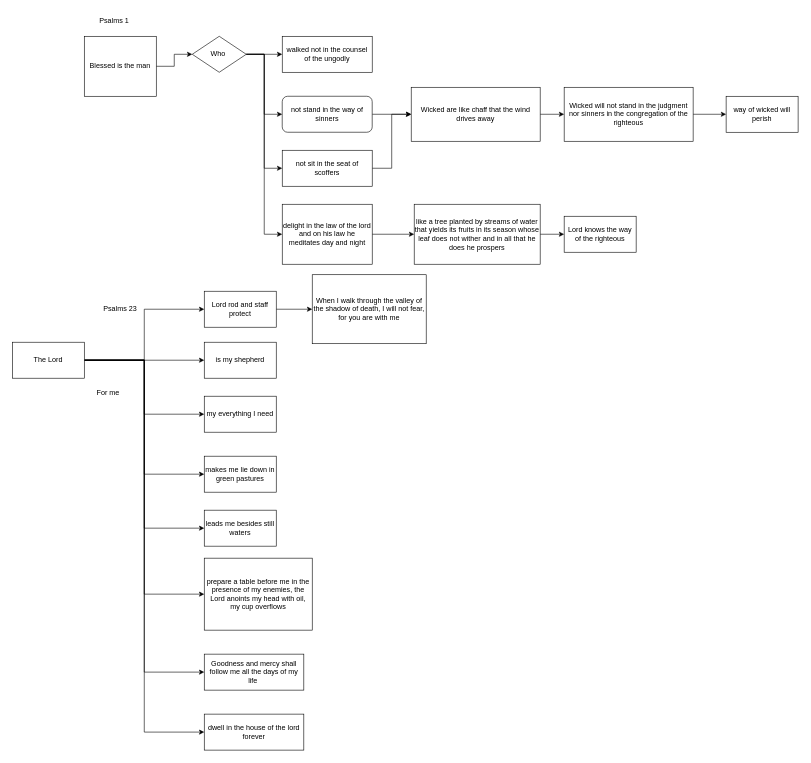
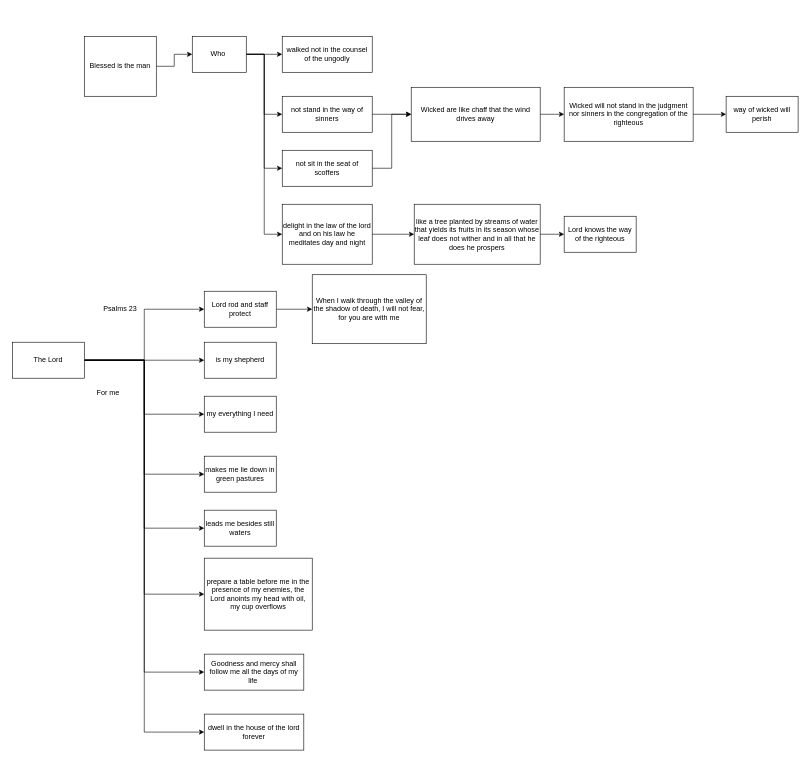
  <mxCell id="0" />
  <mxCell id="1" parent="0" />
  <mxCell id="2" style="edgeStyle=orthogonalEdgeStyle;rounded=0;orthogonalLoop=1;jettySize=auto;html=1;entryX=0;entryY=0.5;entryDx=0;entryDy=0;" parent="1" source="3" target="8" edge="1"><mxGeometry relative="1" as="geometry" /></mxCell>
  <mxCell id="3" value="Blessed is the man" style="rounded=0;whiteSpace=wrap;html=1;" parent="1" vertex="1"><mxGeometry x="140" y="60" width="120" height="100" as="geometry" /></mxCell>
  <mxCell id="4" style="edgeStyle=orthogonalEdgeStyle;rounded=0;orthogonalLoop=1;jettySize=auto;html=1;entryX=0;entryY=0.5;entryDx=0;entryDy=0;" parent="1" source="8" target="9" edge="1"><mxGeometry relative="1" as="geometry" /></mxCell>
  <mxCell id="5" style="edgeStyle=orthogonalEdgeStyle;rounded=0;orthogonalLoop=1;jettySize=auto;html=1;entryX=0;entryY=0.5;entryDx=0;entryDy=0;" parent="1" source="8" target="11" edge="1"><mxGeometry relative="1" as="geometry" /></mxCell>
  <mxCell id="6" style="edgeStyle=orthogonalEdgeStyle;rounded=0;orthogonalLoop=1;jettySize=auto;html=1;entryX=0;entryY=0.5;entryDx=0;entryDy=0;" parent="1" source="8" target="13" edge="1"><mxGeometry relative="1" as="geometry" /></mxCell>
  <mxCell id="7" style="edgeStyle=orthogonalEdgeStyle;rounded=0;orthogonalLoop=1;jettySize=auto;html=1;entryX=0;entryY=0.5;entryDx=0;entryDy=0;" parent="1" source="8" target="15" edge="1"><mxGeometry relative="1" as="geometry" /></mxCell>
- <mxCell id="8" value="Who&amp;nbsp;" style="rhombus;whiteSpace=wrap;html=1;" parent="1" vertex="1"><mxGeometry x="320" y="60" width="90" height="60" as="geometry" /></mxCell>
+ <mxCell id="8" value="Who&amp;nbsp;" style="rounded=0;whiteSpace=wrap;html=1;" parent="1" vertex="1"><mxGeometry x="320" y="60" width="90" height="60" as="geometry" /></mxCell>
  <mxCell id="9" value="walked not in the counsel of the ungodly" style="rounded=0;whiteSpace=wrap;html=1;" parent="1" vertex="1"><mxGeometry x="470" y="60" width="150" height="60" as="geometry" /></mxCell>
  <mxCell id="10" style="edgeStyle=orthogonalEdgeStyle;rounded=0;orthogonalLoop=1;jettySize=auto;html=1;entryX=0;entryY=0.5;entryDx=0;entryDy=0;" parent="1" source="11" target="19" edge="1"><mxGeometry relative="1" as="geometry" /></mxCell>
- <mxCell id="11" value="not stand in the way of sinners" style="whiteSpace=wrap;html=1;rounded=1;" parent="1" vertex="1"><mxGeometry x="470" y="160" width="150" height="60" as="geometry" /></mxCell>
+ <mxCell id="11" value="not stand in the way of sinners" style="rounded=0;whiteSpace=wrap;html=1;" parent="1" vertex="1"><mxGeometry x="470" y="160" width="150" height="60" as="geometry" /></mxCell>
  <mxCell id="12" style="edgeStyle=orthogonalEdgeStyle;rounded=0;orthogonalLoop=1;jettySize=auto;html=1;entryX=0;entryY=0.5;entryDx=0;entryDy=0;" parent="1" source="13" target="19" edge="1"><mxGeometry relative="1" as="geometry" /></mxCell>
  <mxCell id="13" value="not sit in the seat of scoffers" style="rounded=0;whiteSpace=wrap;html=1;" parent="1" vertex="1"><mxGeometry x="470" y="250" width="150" height="60" as="geometry" /></mxCell>
  <mxCell id="14" style="edgeStyle=orthogonalEdgeStyle;rounded=0;orthogonalLoop=1;jettySize=auto;html=1;entryX=0;entryY=0.5;entryDx=0;entryDy=0;" parent="1" source="15" target="17" edge="1"><mxGeometry relative="1" as="geometry" /></mxCell>
  <mxCell id="15" value="delight in the law of the lord and on his law he meditates day and night" style="rounded=0;whiteSpace=wrap;html=1;" parent="1" vertex="1"><mxGeometry x="470" y="340" width="150" height="100" as="geometry" /></mxCell>
  <mxCell id="16" style="edgeStyle=orthogonalEdgeStyle;rounded=0;orthogonalLoop=1;jettySize=auto;html=1;" parent="1" source="17" target="22" edge="1"><mxGeometry relative="1" as="geometry" /></mxCell>
  <mxCell id="17" value="like a tree planted by streams of water that yields its fruits in its season whose leaf does not wither and in all that he does he prospers" style="rounded=0;whiteSpace=wrap;html=1;" parent="1" vertex="1"><mxGeometry x="690" y="340" width="210" height="100" as="geometry" /></mxCell>
  <mxCell id="18" style="edgeStyle=orthogonalEdgeStyle;rounded=0;orthogonalLoop=1;jettySize=auto;html=1;entryX=0;entryY=0.5;entryDx=0;entryDy=0;" parent="1" source="19" target="21" edge="1"><mxGeometry relative="1" as="geometry" /></mxCell>
  <mxCell id="19" value="Wicked are like chaff that the wind drives away" style="rounded=0;whiteSpace=wrap;html=1;" parent="1" vertex="1"><mxGeometry x="685" y="145" width="215" height="90" as="geometry" /></mxCell>
  <mxCell id="20" style="edgeStyle=orthogonalEdgeStyle;rounded=0;orthogonalLoop=1;jettySize=auto;html=1;entryX=0;entryY=0.5;entryDx=0;entryDy=0;" parent="1" source="21" target="23" edge="1"><mxGeometry relative="1" as="geometry" /></mxCell>
  <mxCell id="21" value="Wicked will not stand in the judgment nor sinners in the congregation of the righteous" style="rounded=0;whiteSpace=wrap;html=1;" parent="1" vertex="1"><mxGeometry x="940" y="145" width="215" height="90" as="geometry" /></mxCell>
  <mxCell id="22" value="Lord knows the way of the righteous" style="rounded=0;whiteSpace=wrap;html=1;" parent="1" vertex="1"><mxGeometry x="940" y="360" width="120" height="60" as="geometry" /></mxCell>
  <mxCell id="23" value="way of wicked will perish" style="rounded=0;whiteSpace=wrap;html=1;" parent="1" vertex="1"><mxGeometry x="1210" y="160" width="120" height="60" as="geometry" /></mxCell>
  <mxCell id="24" style="edgeStyle=orthogonalEdgeStyle;rounded=0;orthogonalLoop=1;jettySize=auto;html=1;entryX=0;entryY=0.5;entryDx=0;entryDy=0;" parent="1" source="32" target="40" edge="1"><mxGeometry relative="1" as="geometry" /></mxCell>
  <mxCell id="25" style="edgeStyle=orthogonalEdgeStyle;rounded=0;orthogonalLoop=1;jettySize=auto;html=1;entryX=0;entryY=0.5;entryDx=0;entryDy=0;" parent="1" source="32" target="35" edge="1"><mxGeometry relative="1" as="geometry" /></mxCell>
  <mxCell id="26" style="edgeStyle=orthogonalEdgeStyle;rounded=0;orthogonalLoop=1;jettySize=auto;html=1;entryX=0;entryY=0.5;entryDx=0;entryDy=0;" parent="1" source="32" target="36" edge="1"><mxGeometry relative="1" as="geometry" /></mxCell>
  <mxCell id="27" style="edgeStyle=orthogonalEdgeStyle;rounded=0;orthogonalLoop=1;jettySize=auto;html=1;entryX=0;entryY=0.5;entryDx=0;entryDy=0;" parent="1" source="32" target="37" edge="1"><mxGeometry relative="1" as="geometry" /></mxCell>
  <mxCell id="28" style="edgeStyle=orthogonalEdgeStyle;rounded=0;orthogonalLoop=1;jettySize=auto;html=1;entryX=0;entryY=0.5;entryDx=0;entryDy=0;" parent="1" source="32" target="38" edge="1"><mxGeometry relative="1" as="geometry" /></mxCell>
  <mxCell id="29" style="edgeStyle=orthogonalEdgeStyle;rounded=0;orthogonalLoop=1;jettySize=auto;html=1;entryX=0;entryY=0.5;entryDx=0;entryDy=0;" parent="1" source="32" target="42" edge="1"><mxGeometry relative="1" as="geometry" /></mxCell>
  <mxCell id="30" style="edgeStyle=orthogonalEdgeStyle;rounded=0;orthogonalLoop=1;jettySize=auto;html=1;entryX=0;entryY=0.5;entryDx=0;entryDy=0;" parent="1" source="32" target="43" edge="1"><mxGeometry relative="1" as="geometry" /></mxCell>
  <mxCell id="31" style="edgeStyle=orthogonalEdgeStyle;rounded=0;orthogonalLoop=1;jettySize=auto;html=1;entryX=0;entryY=0.5;entryDx=0;entryDy=0;" parent="1" source="32" target="44" edge="1"><mxGeometry relative="1" as="geometry" /></mxCell>
  <mxCell id="32" value="The Lord" style="rounded=0;whiteSpace=wrap;html=1;" parent="1" vertex="1"><mxGeometry x="20" y="570" width="120" height="60" as="geometry" /></mxCell>
- <mxCell id="33" value="Psalms 1" style="text;html=1;align=center;verticalAlign=middle;whiteSpace=wrap;rounded=0;" parent="1" vertex="1"><mxGeometry x="160" y="20" width="60" height="30" as="geometry" /></mxCell>
  <mxCell id="34" value="Psalms 23" style="text;html=1;align=center;verticalAlign=middle;whiteSpace=wrap;rounded=0;" parent="1" vertex="1"><mxGeometry x="170" y="500" width="60" height="30" as="geometry" /></mxCell>
  <mxCell id="35" value="is my shepherd" style="rounded=0;whiteSpace=wrap;html=1;" parent="1" vertex="1"><mxGeometry x="340" y="570" width="120" height="60" as="geometry" /></mxCell>
  <mxCell id="36" value="my everything I need" style="rounded=0;whiteSpace=wrap;html=1;" parent="1" vertex="1"><mxGeometry x="340" y="660" width="120" height="60" as="geometry" /></mxCell>
  <mxCell id="37" value="makes me lie down in green pastures" style="rounded=0;whiteSpace=wrap;html=1;" parent="1" vertex="1"><mxGeometry x="340" y="760" width="120" height="60" as="geometry" /></mxCell>
  <mxCell id="38" value="leads me besides still waters" style="rounded=0;whiteSpace=wrap;html=1;" parent="1" vertex="1"><mxGeometry x="340" y="850" width="120" height="60" as="geometry" /></mxCell>
  <mxCell id="39" style="edgeStyle=orthogonalEdgeStyle;rounded=0;orthogonalLoop=1;jettySize=auto;html=1;" parent="1" source="40" target="41" edge="1"><mxGeometry relative="1" as="geometry" /></mxCell>
  <mxCell id="40" value="Lord rod and staff protect" style="rounded=0;whiteSpace=wrap;html=1;" parent="1" vertex="1"><mxGeometry x="340" y="485" width="120" height="60" as="geometry" /></mxCell>
  <mxCell id="41" value="When I walk through the valley of the shadow of death, I will not fear, for you are with me" style="rounded=0;whiteSpace=wrap;html=1;" parent="1" vertex="1"><mxGeometry x="520" y="457.5" width="190" height="115" as="geometry" /></mxCell>
  <mxCell id="42" value="prepare a table before me in the presence of my enemies, the Lord anoints my head with oil, my cup overflows" style="rounded=0;whiteSpace=wrap;html=1;" parent="1" vertex="1"><mxGeometry x="340" y="930" width="180" height="120" as="geometry" /></mxCell>
  <mxCell id="43" value="Goodness and mercy shall follow me all the days of my life&amp;nbsp;" style="rounded=0;whiteSpace=wrap;html=1;" parent="1" vertex="1"><mxGeometry x="340" y="1090" width="166" height="60" as="geometry" /></mxCell>
  <mxCell id="44" value="dwell in the house of the lord forever" style="rounded=0;whiteSpace=wrap;html=1;" parent="1" vertex="1"><mxGeometry x="340" y="1190" width="166" height="60" as="geometry" /></mxCell>
  <mxCell id="45" value="For me" style="text;html=1;align=center;verticalAlign=middle;whiteSpace=wrap;rounded=0;" parent="1" vertex="1"><mxGeometry x="150" y="640" width="60" height="30" as="geometry" /></mxCell>
